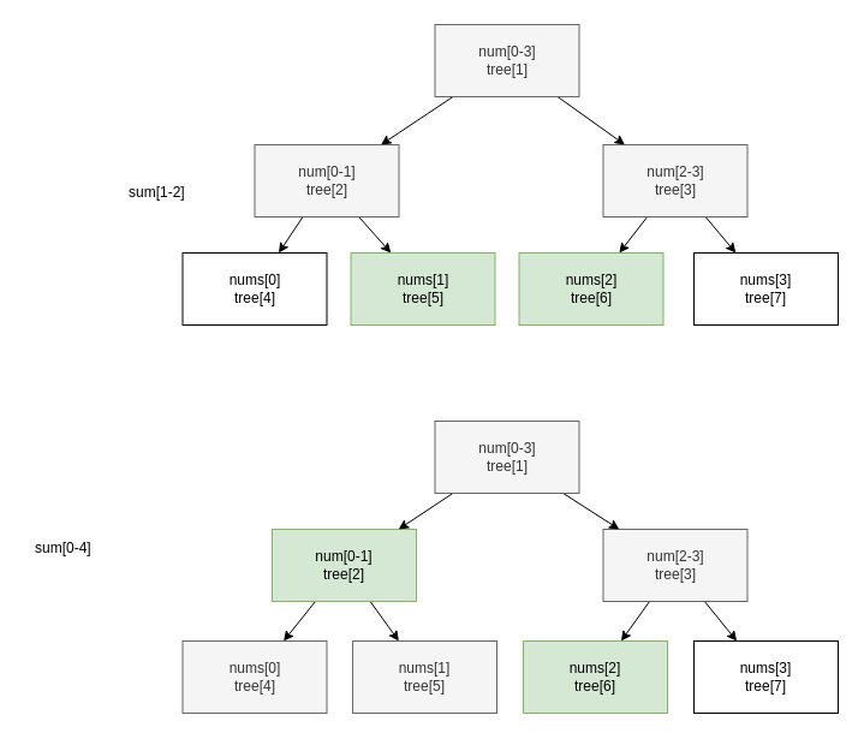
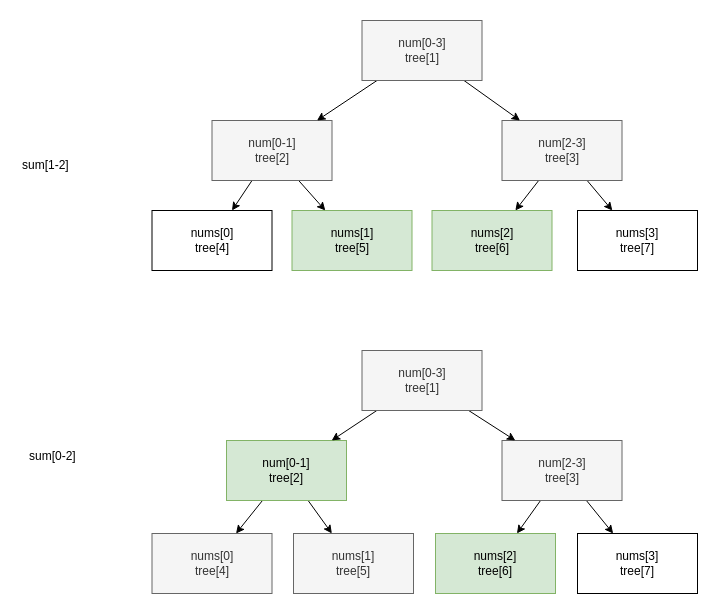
  <mxCell id="0" />
  <mxCell id="1" parent="0" />
  <mxCell id="2" value="nums[0]&lt;br&gt;tree[4]&lt;br&gt;" style="rounded=0;whiteSpace=wrap;html=1;flipV=1;flipH=0;" vertex="1" parent="1"><mxGeometry x="151.5" y="210" width="120" height="60" as="geometry" /></mxCell>
  <mxCell id="3" value="nums[1]&lt;br&gt;tree[5]&lt;br&gt;" style="rounded=0;whiteSpace=wrap;html=1;flipH=0;fillColor=#d5e8d4;strokeColor=#82b366;flipV=1;" vertex="1" parent="1"><mxGeometry x="291.5" y="210" width="120" height="60" as="geometry" /></mxCell>
  <mxCell id="4" value="nums[2]&lt;br&gt;tree[6]&lt;br&gt;" style="rounded=0;whiteSpace=wrap;html=1;flipH=0;fillColor=#d5e8d4;strokeColor=#82b366;flipV=1;" vertex="1" parent="1"><mxGeometry x="431.5" y="210" width="120" height="60" as="geometry" /></mxCell>
  <mxCell id="5" value="nums[3]&lt;br&gt;tree[7]&lt;br&gt;" style="rounded=0;whiteSpace=wrap;html=1;flipV=1;flipH=0;" vertex="1" parent="1"><mxGeometry x="577" y="210" width="120" height="60" as="geometry" /></mxCell>
  <mxCell id="6" style="edgeStyle=none;rounded=0;orthogonalLoop=1;jettySize=auto;html=1;" edge="1" parent="1" source="8" target="2"><mxGeometry relative="1" as="geometry" /></mxCell>
  <mxCell id="7" style="edgeStyle=none;rounded=0;orthogonalLoop=1;jettySize=auto;html=1;" edge="1" parent="1" source="8" target="3"><mxGeometry relative="1" as="geometry" /></mxCell>
  <mxCell id="8" value="num[0-1]&lt;br&gt;tree[2]" style="rounded=0;whiteSpace=wrap;html=1;fillColor=#f5f5f5;strokeColor=#666666;fontColor=#333333;" vertex="1" parent="1"><mxGeometry x="211.5" y="120" width="120" height="60" as="geometry" /></mxCell>
  <mxCell id="9" style="edgeStyle=none;rounded=0;orthogonalLoop=1;jettySize=auto;html=1;" edge="1" parent="1" source="11" target="4"><mxGeometry relative="1" as="geometry" /></mxCell>
  <mxCell id="10" style="edgeStyle=none;rounded=0;orthogonalLoop=1;jettySize=auto;html=1;" edge="1" parent="1" source="11" target="5"><mxGeometry relative="1" as="geometry" /></mxCell>
  <mxCell id="11" value="num[2-3]&lt;br&gt;tree[3]" style="rounded=0;whiteSpace=wrap;html=1;fillColor=#f5f5f5;strokeColor=#666666;fontColor=#333333;" vertex="1" parent="1"><mxGeometry x="501.5" y="120" width="120" height="60" as="geometry" /></mxCell>
  <mxCell id="12" style="rounded=0;orthogonalLoop=1;jettySize=auto;html=1;" edge="1" parent="1" source="14" target="8"><mxGeometry relative="1" as="geometry" /></mxCell>
  <mxCell id="13" style="edgeStyle=none;rounded=0;orthogonalLoop=1;jettySize=auto;html=1;" edge="1" parent="1" source="14" target="11"><mxGeometry relative="1" as="geometry" /></mxCell>
  <mxCell id="14" value="num[0-3]&lt;br&gt;tree[1]" style="rounded=0;whiteSpace=wrap;html=1;flipH=1;fillColor=#f5f5f5;strokeColor=#666666;fontColor=#333333;" vertex="1" parent="1"><mxGeometry x="361.5" y="20" width="120" height="60" as="geometry" /></mxCell>
  <mxCell id="15" value="nums[0]&lt;br&gt;tree[4]&lt;br&gt;" style="rounded=0;whiteSpace=wrap;html=1;fillColor=#f5f5f5;strokeColor=#666666;fontColor=#333333;" vertex="1" parent="1"><mxGeometry x="151.5" y="533" width="120" height="60" as="geometry" /></mxCell>
  <mxCell id="16" value="nums[1]&lt;br&gt;tree[5]&lt;br&gt;" style="rounded=0;whiteSpace=wrap;html=1;flipH=1;fillColor=#f5f5f5;strokeColor=#666666;fontColor=#333333;" vertex="1" parent="1"><mxGeometry x="293" y="533" width="120" height="60" as="geometry" /></mxCell>
  <mxCell id="17" value="nums[2]&lt;br&gt;tree[6]&lt;br&gt;" style="rounded=0;whiteSpace=wrap;html=1;flipH=1;fillColor=#d5e8d4;strokeColor=#82b366;" vertex="1" parent="1"><mxGeometry x="435" y="533" width="120" height="60" as="geometry" /></mxCell>
  <mxCell id="18" value="nums[3]&lt;br&gt;tree[7]&lt;br&gt;" style="rounded=0;whiteSpace=wrap;html=1;" vertex="1" parent="1"><mxGeometry x="577" y="533" width="120" height="60" as="geometry" /></mxCell>
  <mxCell id="19" style="edgeStyle=none;rounded=0;orthogonalLoop=1;jettySize=auto;html=1;" edge="1" parent="1" source="21" target="15"><mxGeometry relative="1" as="geometry" /></mxCell>
  <mxCell id="20" style="edgeStyle=none;rounded=0;orthogonalLoop=1;jettySize=auto;html=1;" edge="1" parent="1" source="21" target="16"><mxGeometry relative="1" as="geometry" /></mxCell>
  <mxCell id="21" value="num[0-1]&lt;br&gt;tree[2]" style="rounded=0;whiteSpace=wrap;html=1;fillColor=#d5e8d4;strokeColor=#82b366;" vertex="1" parent="1"><mxGeometry x="226" y="440" width="120" height="60" as="geometry" /></mxCell>
  <mxCell id="22" style="edgeStyle=none;rounded=0;orthogonalLoop=1;jettySize=auto;html=1;" edge="1" parent="1" source="24" target="17"><mxGeometry relative="1" as="geometry" /></mxCell>
  <mxCell id="23" style="edgeStyle=none;rounded=0;orthogonalLoop=1;jettySize=auto;html=1;" edge="1" parent="1" source="24" target="18"><mxGeometry relative="1" as="geometry" /></mxCell>
  <mxCell id="24" value="num[2-3]&lt;br&gt;tree[3]" style="rounded=0;whiteSpace=wrap;html=1;fillColor=#f5f5f5;strokeColor=#666666;fontColor=#333333;" vertex="1" parent="1"><mxGeometry x="501.5" y="440" width="120" height="60" as="geometry" /></mxCell>
  <mxCell id="25" style="rounded=0;orthogonalLoop=1;jettySize=auto;html=1;" edge="1" parent="1" source="27" target="21"><mxGeometry relative="1" as="geometry" /></mxCell>
  <mxCell id="26" style="edgeStyle=none;rounded=0;orthogonalLoop=1;jettySize=auto;html=1;" edge="1" parent="1" source="27" target="24"><mxGeometry relative="1" as="geometry" /></mxCell>
  <mxCell id="27" value="num[0-3]&lt;br&gt;tree[1]" style="rounded=0;whiteSpace=wrap;html=1;flipH=1;fillColor=#f5f5f5;strokeColor=#666666;fontColor=#333333;" vertex="1" parent="1"><mxGeometry x="361.5" y="350" width="120" height="60" as="geometry" /></mxCell>
- <mxCell id="28" value="sum[1-2]" style="text;html=1;resizable=0;points=[];autosize=1;align=left;verticalAlign=top;spacingTop=-4;" vertex="1" parent="1"><mxGeometry x="105" y="150" width="60" height="20" as="geometry" /></mxCell>
- <mxCell id="29" value="sum[0-4]" style="text;html=1;resizable=0;points=[];autosize=1;align=left;verticalAlign=top;spacingTop=-4;" vertex="1" parent="1"><mxGeometry x="27" y="446" width="60" height="20" as="geometry" /></mxCell>
+ <mxCell id="28" value="sum[1-2]" style="text;html=1;resizable=0;points=[];autosize=1;align=left;verticalAlign=top;spacingTop=-4;" vertex="1" parent="1"><mxGeometry x="20" y="155" width="60" height="20" as="geometry" /></mxCell>
+ <mxCell id="29" value="sum[0-2]" style="text;html=1;resizable=0;points=[];autosize=1;align=left;verticalAlign=top;spacingTop=-4;" vertex="1" parent="1"><mxGeometry x="27" y="446" width="60" height="20" as="geometry" /></mxCell>
